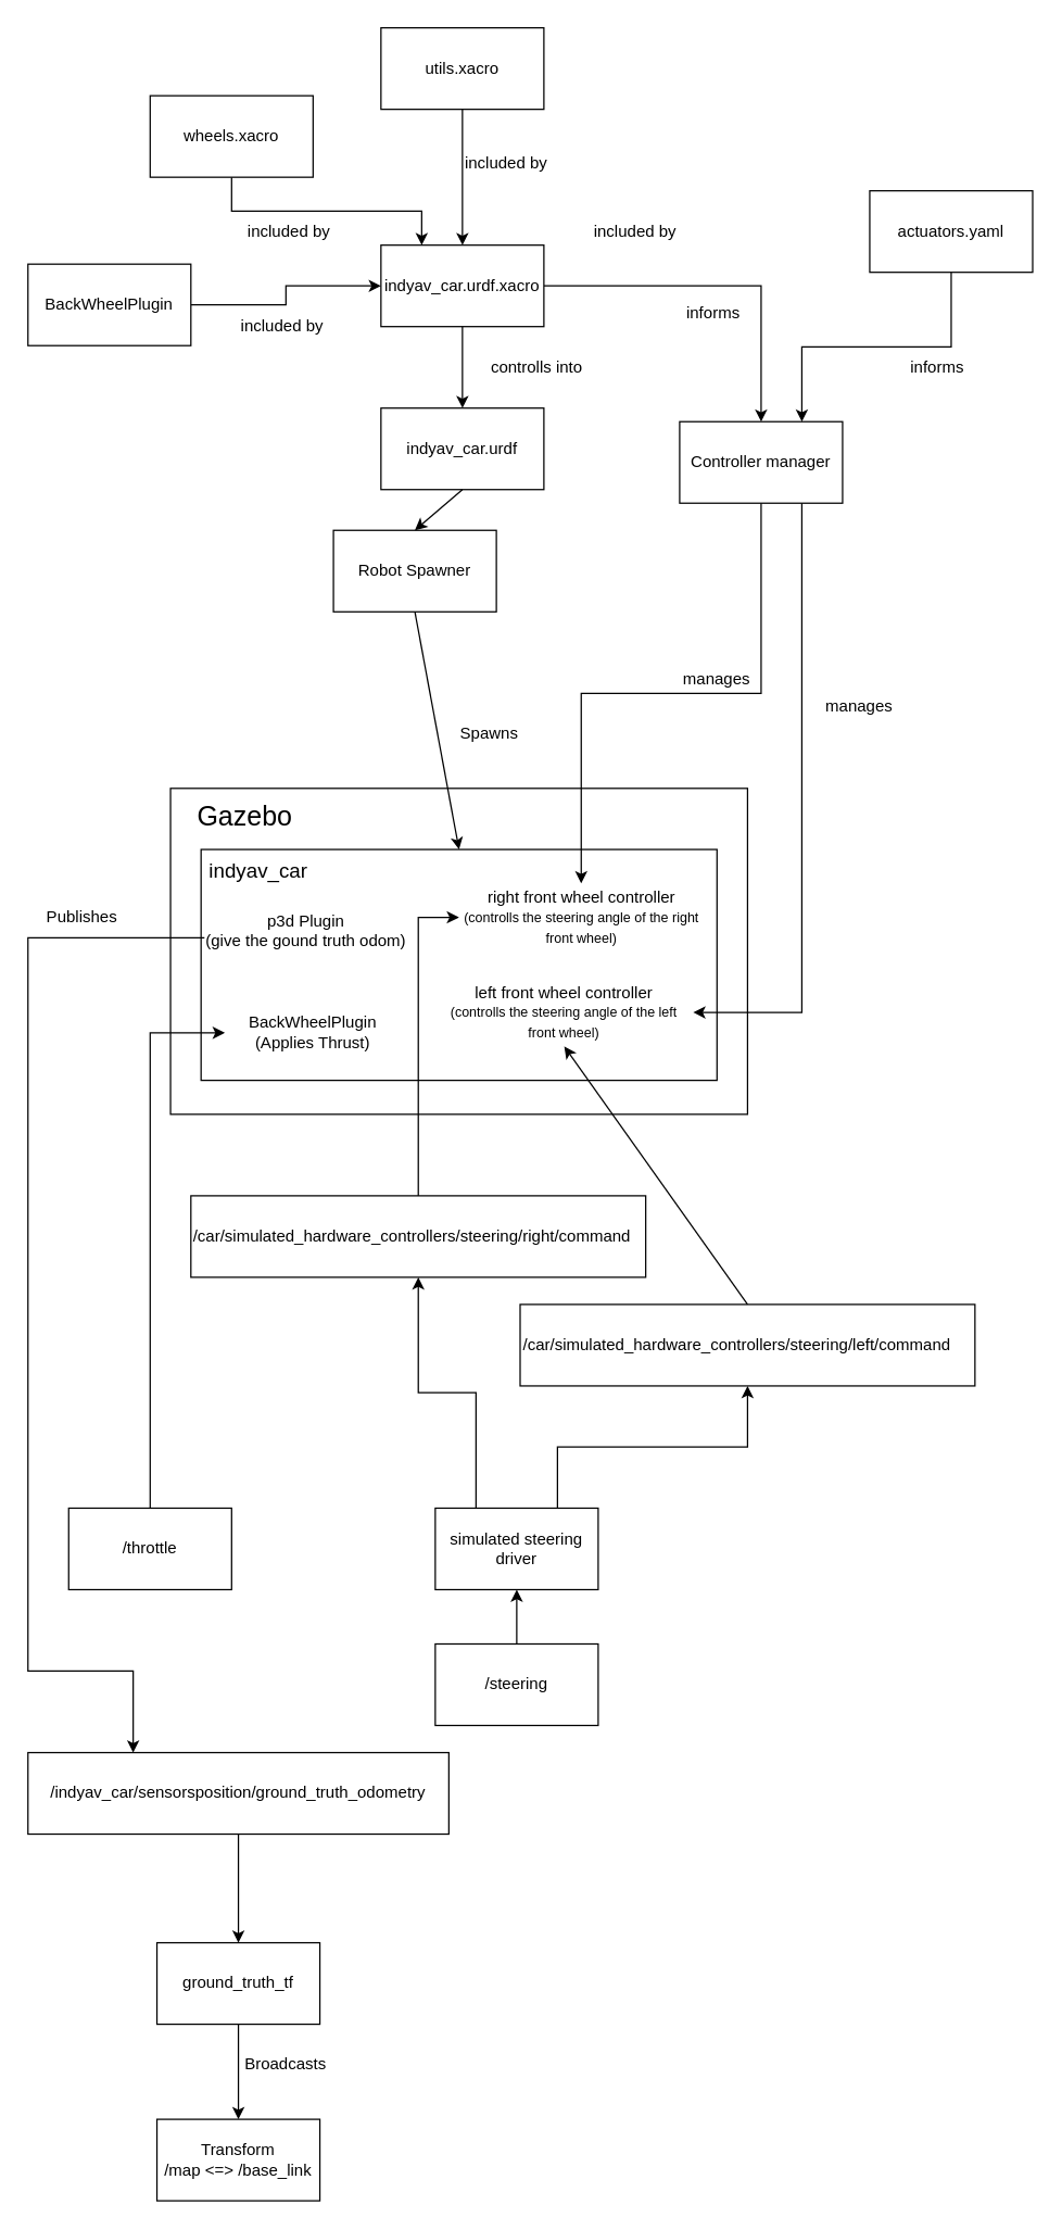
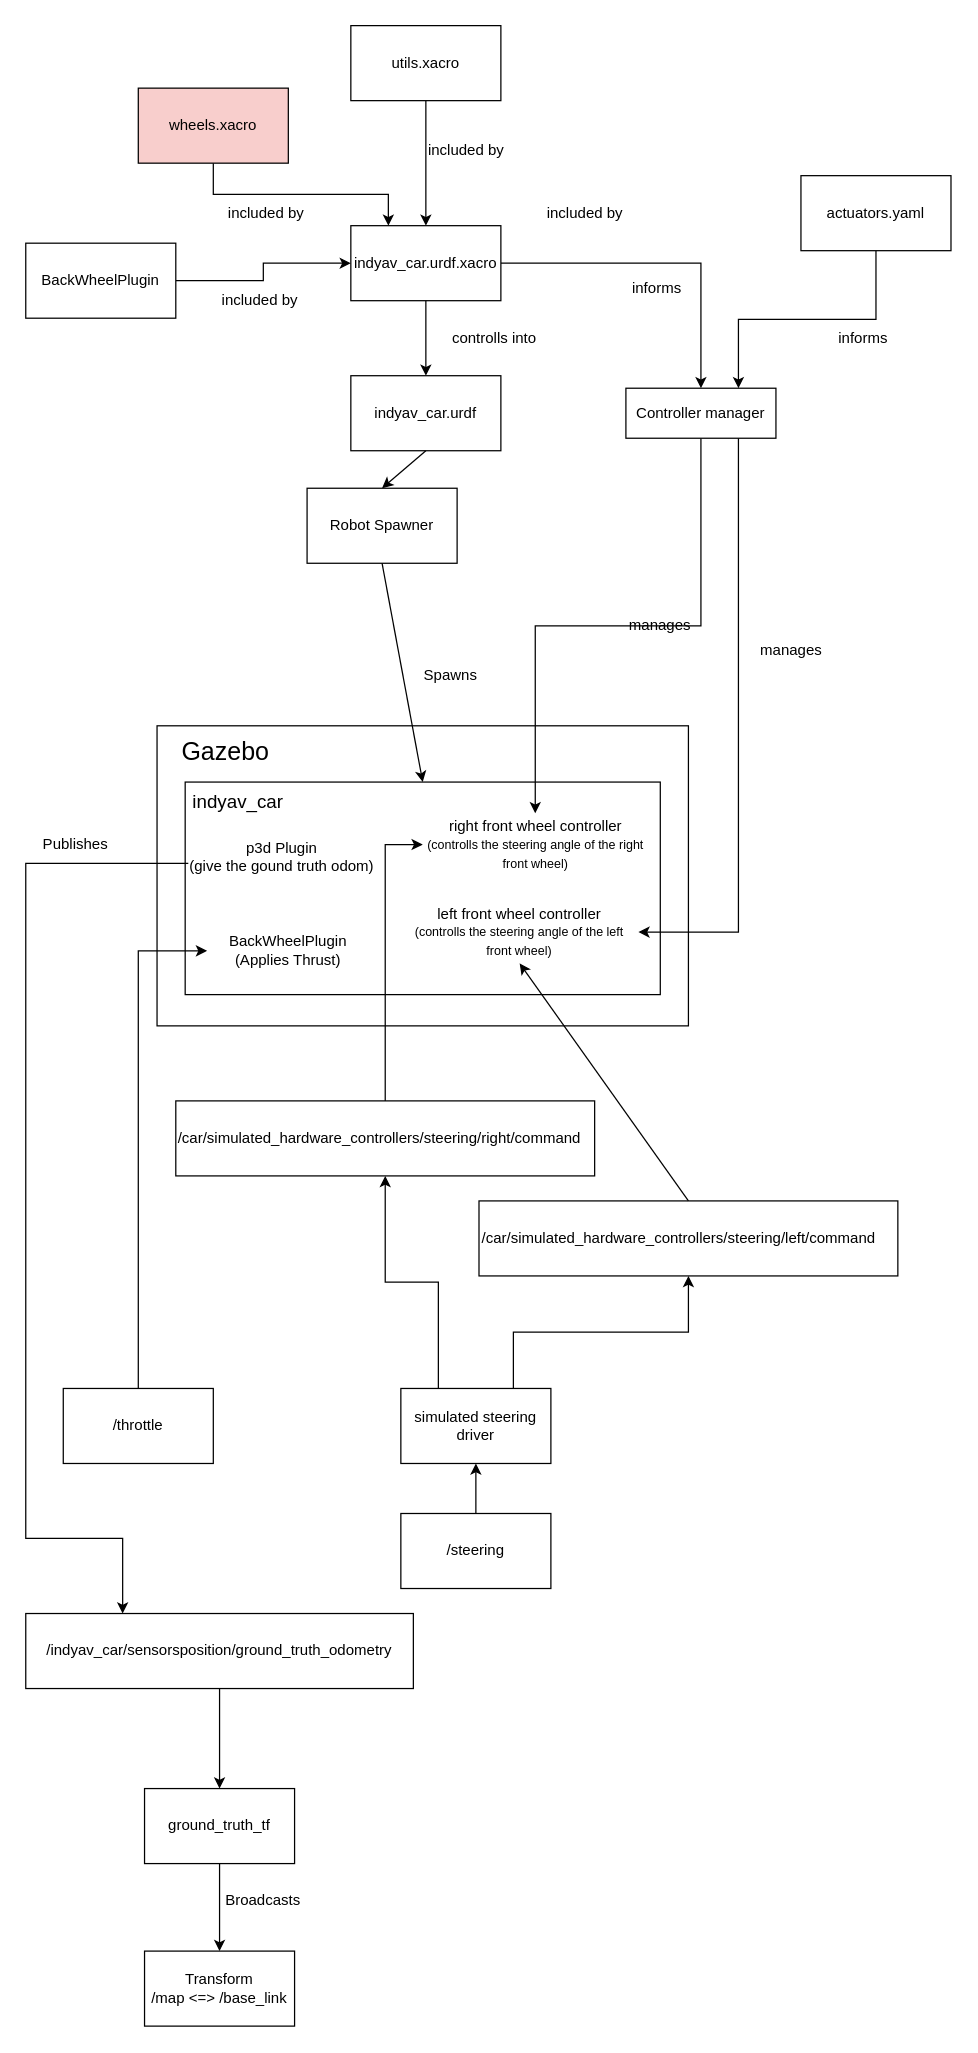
  <mxCell id="0" />
  <mxCell id="1" parent="0" />
  <mxCell id="2" value="" style="rounded=0;whiteSpace=wrap;html=1;" parent="1" vertex="1"><mxGeometry x="125" y="580" width="425" height="240" as="geometry" /></mxCell>
  <mxCell id="3" value="&lt;font style=&quot;font-size: 20px&quot;&gt;Gazebo&lt;/font&gt;" style="text;html=1;strokeColor=none;fillColor=none;align=center;verticalAlign=middle;whiteSpace=wrap;rounded=0;" parent="1" vertex="1"><mxGeometry x="140" y="590" width="80" height="20" as="geometry" /></mxCell>
  <mxCell id="4" value="" style="rounded=0;whiteSpace=wrap;html=1;" parent="1" vertex="1"><mxGeometry x="147.5" y="625" width="380" height="170" as="geometry" /></mxCell>
  <mxCell id="5" value="&lt;font style=&quot;font-size: 15px&quot;&gt;indyav_car&lt;/font&gt;" style="text;html=1;strokeColor=none;fillColor=none;align=center;verticalAlign=middle;whiteSpace=wrap;rounded=0;" parent="1" vertex="1"><mxGeometry x="150" y="630" width="80" height="20" as="geometry" /></mxCell>
  <mxCell id="6" value="left front wheel controller&lt;br&gt;&lt;font size=&quot;1&quot;&gt;(controlls the steering angle of the left front wheel)&lt;/font&gt;" style="text;html=1;strokeColor=none;fillColor=none;align=center;verticalAlign=middle;whiteSpace=wrap;rounded=0;" parent="1" vertex="1"><mxGeometry x="320" y="720" width="190" height="50" as="geometry" /></mxCell>
  <mxCell id="7" value="&lt;font&gt;right front wheel controller&lt;br&gt;&lt;font size=&quot;1&quot;&gt;(controlls the steering angle of the right front wheel)&lt;br&gt;&lt;/font&gt;&lt;/font&gt;" style="text;html=1;strokeColor=none;fillColor=none;align=center;verticalAlign=middle;whiteSpace=wrap;rounded=0;" parent="1" vertex="1"><mxGeometry x="337.5" y="650" width="180" height="50" as="geometry" /></mxCell>
  <mxCell id="8" value="BackWheelPlugin&lt;br&gt;(Applies Thrust)" style="text;html=1;strokeColor=none;fillColor=none;align=center;verticalAlign=middle;whiteSpace=wrap;rounded=0;" parent="1" vertex="1"><mxGeometry x="165" y="740" width="130" height="40" as="geometry" /></mxCell>
  <mxCell id="9" value="Robot Spawner" style="rounded=0;whiteSpace=wrap;html=1;" parent="1" vertex="1"><mxGeometry x="245" y="390" width="120" height="60" as="geometry" /></mxCell>
  <mxCell id="10" value="" style="endArrow=classic;html=1;exitX=0.5;exitY=1;exitDx=0;exitDy=0;entryX=0.5;entryY=0;entryDx=0;entryDy=0;" parent="1" source="9" target="4" edge="1"><mxGeometry width="50" height="50" relative="1" as="geometry"><mxPoint x="130" y="890" as="sourcePoint" /><mxPoint x="180" y="840" as="targetPoint" /></mxGeometry></mxCell>
  <mxCell id="11" value="Spawns" style="text;html=1;strokeColor=none;fillColor=none;align=center;verticalAlign=middle;whiteSpace=wrap;rounded=0;" parent="1" vertex="1"><mxGeometry x="340" y="530" width="40" height="20" as="geometry" /></mxCell>
  <mxCell id="12" value="indyav_car.urdf" style="rounded=0;whiteSpace=wrap;html=1;" parent="1" vertex="1"><mxGeometry x="280" y="300" width="120" height="60" as="geometry" /></mxCell>
  <mxCell id="13" value="" style="endArrow=classic;html=1;exitX=0.5;exitY=1;exitDx=0;exitDy=0;entryX=0.5;entryY=0;entryDx=0;entryDy=0;" parent="1" source="12" target="9" edge="1"><mxGeometry width="50" height="50" relative="1" as="geometry"><mxPoint x="130" y="890" as="sourcePoint" /><mxPoint x="180" y="840" as="targetPoint" /></mxGeometry></mxCell>
  <mxCell id="14" style="edgeStyle=orthogonalEdgeStyle;rounded=0;orthogonalLoop=1;jettySize=auto;html=1;exitX=1;exitY=0.5;exitDx=0;exitDy=0;entryX=0.5;entryY=0;entryDx=0;entryDy=0;" parent="1" source="15" target="30" edge="1"><mxGeometry relative="1" as="geometry" /></mxCell>
  <mxCell id="15" value="indyav_car.urdf.xacro" style="rounded=0;whiteSpace=wrap;html=1;" parent="1" vertex="1"><mxGeometry x="280" y="180" width="120" height="60" as="geometry" /></mxCell>
  <mxCell id="16" value="" style="endArrow=classic;html=1;exitX=0.5;exitY=1;exitDx=0;exitDy=0;entryX=0.5;entryY=0;entryDx=0;entryDy=0;" parent="1" source="15" target="12" edge="1"><mxGeometry width="50" height="50" relative="1" as="geometry"><mxPoint x="130" y="890" as="sourcePoint" /><mxPoint x="180" y="840" as="targetPoint" /></mxGeometry></mxCell>
  <mxCell id="17" value="controlls into" style="text;html=1;strokeColor=none;fillColor=none;align=center;verticalAlign=middle;whiteSpace=wrap;rounded=0;" parent="1" vertex="1"><mxGeometry x="350" y="260" width="90" height="20" as="geometry" /></mxCell>
  <mxCell id="18" style="edgeStyle=orthogonalEdgeStyle;rounded=0;orthogonalLoop=1;jettySize=auto;html=1;exitX=0.5;exitY=1;exitDx=0;exitDy=0;entryX=0.25;entryY=0;entryDx=0;entryDy=0;" parent="1" source="19" target="15" edge="1"><mxGeometry relative="1" as="geometry" /></mxCell>
- <mxCell id="19" value="wheels.xacro" style="rounded=0;whiteSpace=wrap;html=1;" parent="1" vertex="1"><mxGeometry x="110" y="70" width="120" height="60" as="geometry" /></mxCell>
+ <mxCell id="19" value="wheels.xacro" style="rounded=0;whiteSpace=wrap;html=1;fillColor=#f8cecc;" parent="1" vertex="1"><mxGeometry x="110" y="70" width="120" height="60" as="geometry" /></mxCell>
  <mxCell id="20" style="edgeStyle=orthogonalEdgeStyle;rounded=0;orthogonalLoop=1;jettySize=auto;html=1;exitX=0.5;exitY=1;exitDx=0;exitDy=0;entryX=0.5;entryY=0;entryDx=0;entryDy=0;" parent="1" source="21" target="15" edge="1"><mxGeometry relative="1" as="geometry" /></mxCell>
  <mxCell id="21" value="utils.xacro" style="rounded=0;whiteSpace=wrap;html=1;" parent="1" vertex="1"><mxGeometry x="280" y="20" width="120" height="60" as="geometry" /></mxCell>
  <mxCell id="22" style="edgeStyle=orthogonalEdgeStyle;rounded=0;orthogonalLoop=1;jettySize=auto;html=1;exitX=1;exitY=0.5;exitDx=0;exitDy=0;entryX=0;entryY=0.5;entryDx=0;entryDy=0;" parent="1" source="23" target="15" edge="1"><mxGeometry relative="1" as="geometry" /></mxCell>
  <mxCell id="23" value="BackWheelPlugin" style="rounded=0;whiteSpace=wrap;html=1;" parent="1" vertex="1"><mxGeometry x="20" y="194" width="120" height="60" as="geometry" /></mxCell>
  <mxCell id="24" value="included by" style="text;html=1;strokeColor=none;fillColor=none;align=center;verticalAlign=middle;whiteSpace=wrap;rounded=0;" parent="1" vertex="1"><mxGeometry x="180" y="160" width="65" height="20" as="geometry" /></mxCell>
  <mxCell id="25" value="included by" style="text;html=1;strokeColor=none;fillColor=none;align=center;verticalAlign=middle;whiteSpace=wrap;rounded=0;" parent="1" vertex="1"><mxGeometry x="340" y="110" width="65" height="20" as="geometry" /></mxCell>
  <mxCell id="26" value="included by" style="text;html=1;strokeColor=none;fillColor=none;align=center;verticalAlign=middle;whiteSpace=wrap;rounded=0;" parent="1" vertex="1"><mxGeometry x="435" y="160" width="65" height="20" as="geometry" /></mxCell>
  <mxCell id="27" value="included by" style="text;html=1;strokeColor=none;fillColor=none;align=center;verticalAlign=middle;whiteSpace=wrap;rounded=0;" parent="1" vertex="1"><mxGeometry x="175" y="230" width="65" height="20" as="geometry" /></mxCell>
  <mxCell id="28" style="edgeStyle=orthogonalEdgeStyle;rounded=0;orthogonalLoop=1;jettySize=auto;html=1;exitX=0.5;exitY=1;exitDx=0;exitDy=0;entryX=0.5;entryY=0;entryDx=0;entryDy=0;" parent="1" source="30" target="7" edge="1"><mxGeometry relative="1" as="geometry" /></mxCell>
  <mxCell id="29" style="edgeStyle=orthogonalEdgeStyle;rounded=0;orthogonalLoop=1;jettySize=auto;html=1;exitX=0.75;exitY=1;exitDx=0;exitDy=0;entryX=1;entryY=0.5;entryDx=0;entryDy=0;" parent="1" source="30" target="6" edge="1"><mxGeometry relative="1" as="geometry" /></mxCell>
- <mxCell id="30" value="Controller manager" style="rounded=0;whiteSpace=wrap;html=1;" parent="1" vertex="1"><mxGeometry x="500" width="120" height="60" as="geometry" y="310" /></mxCell>
+ <mxCell id="30" value="Controller manager" style="rounded=0;whiteSpace=wrap;html=1;" parent="1" vertex="1"><mxGeometry x="500" y="310" width="120" height="40" as="geometry" /></mxCell>
  <mxCell id="31" style="edgeStyle=orthogonalEdgeStyle;rounded=0;orthogonalLoop=1;jettySize=auto;html=1;exitX=0.5;exitY=1;exitDx=0;exitDy=0;entryX=0.75;entryY=0;entryDx=0;entryDy=0;" parent="1" source="32" target="30" edge="1"><mxGeometry relative="1" as="geometry" /></mxCell>
  <mxCell id="32" value="actuators.yaml" style="rounded=0;whiteSpace=wrap;html=1;" parent="1" vertex="1"><mxGeometry x="640" y="140" width="120" height="60" as="geometry" /></mxCell>
  <mxCell id="33" value="informs" style="text;html=1;strokeColor=none;fillColor=none;align=center;verticalAlign=middle;whiteSpace=wrap;rounded=0;" parent="1" vertex="1"><mxGeometry x="500" y="220" width="50" height="20" as="geometry" /></mxCell>
  <mxCell id="34" value="informs" style="text;html=1;strokeColor=none;fillColor=none;align=center;verticalAlign=middle;whiteSpace=wrap;rounded=0;" parent="1" vertex="1"><mxGeometry x="665" y="260" width="50" height="20" as="geometry" /></mxCell>
  <mxCell id="35" value="manages" style="text;html=1;strokeColor=none;fillColor=none;align=center;verticalAlign=middle;whiteSpace=wrap;rounded=0;" parent="1" vertex="1"><mxGeometry x="600" y="510" width="65" height="20" as="geometry" /></mxCell>
  <mxCell id="36" value="manages" style="text;html=1;strokeColor=none;fillColor=none;align=center;verticalAlign=middle;whiteSpace=wrap;rounded=0;" parent="1" vertex="1"><mxGeometry x="495" y="490" width="65" height="20" as="geometry" /></mxCell>
  <mxCell id="37" style="edgeStyle=orthogonalEdgeStyle;rounded=0;orthogonalLoop=1;jettySize=auto;html=1;exitX=0.5;exitY=0;exitDx=0;exitDy=0;entryX=0;entryY=0.5;entryDx=0;entryDy=0;" parent="1" source="38" target="7" edge="1"><mxGeometry relative="1" as="geometry" /></mxCell>
  <mxCell id="38" value="/car/simulated_hardware_controllers/steering/right/command" style="rounded=0;whiteSpace=wrap;html=1;align=left;" parent="1" vertex="1"><mxGeometry x="140" y="880" width="335" height="60" as="geometry" /></mxCell>
  <mxCell id="39" value="/car/simulated_hardware_controllers/steering/left/command" style="rounded=0;whiteSpace=wrap;html=1;align=left;" parent="1" vertex="1"><mxGeometry x="382.5" y="960" width="335" height="60" as="geometry" /></mxCell>
  <mxCell id="40" value="" style="endArrow=classic;html=1;exitX=0.5;exitY=0;exitDx=0;exitDy=0;entryX=0.5;entryY=1;entryDx=0;entryDy=0;" parent="1" source="39" target="6" edge="1"><mxGeometry width="50" height="50" relative="1" as="geometry"><mxPoint x="20" y="1090" as="sourcePoint" /><mxPoint x="70" y="1040" as="targetPoint" /></mxGeometry></mxCell>
  <mxCell id="41" style="edgeStyle=orthogonalEdgeStyle;rounded=0;orthogonalLoop=1;jettySize=auto;html=1;exitX=0.25;exitY=0;exitDx=0;exitDy=0;entryX=0.5;entryY=1;entryDx=0;entryDy=0;" parent="1" source="43" target="38" edge="1"><mxGeometry relative="1" as="geometry" /></mxCell>
  <mxCell id="42" style="edgeStyle=orthogonalEdgeStyle;rounded=0;orthogonalLoop=1;jettySize=auto;html=1;exitX=0.75;exitY=0;exitDx=0;exitDy=0;entryX=0.5;entryY=1;entryDx=0;entryDy=0;" parent="1" source="43" target="39" edge="1"><mxGeometry relative="1" as="geometry" /></mxCell>
  <mxCell id="43" value="simulated steering driver" style="rounded=0;whiteSpace=wrap;html=1;" parent="1" vertex="1"><mxGeometry x="320" y="1110" width="120" height="60" as="geometry" /></mxCell>
  <mxCell id="44" style="edgeStyle=orthogonalEdgeStyle;rounded=0;orthogonalLoop=1;jettySize=auto;html=1;exitX=0.5;exitY=0;exitDx=0;exitDy=0;entryX=0.5;entryY=1;entryDx=0;entryDy=0;" parent="1" source="45" target="43" edge="1"><mxGeometry relative="1" as="geometry" /></mxCell>
  <mxCell id="45" value="/steering" style="rounded=0;whiteSpace=wrap;html=1;" parent="1" vertex="1"><mxGeometry x="320" y="1210" width="120" height="60" as="geometry" /></mxCell>
  <mxCell id="46" style="edgeStyle=orthogonalEdgeStyle;rounded=0;orthogonalLoop=1;jettySize=auto;html=1;exitX=0.5;exitY=0;exitDx=0;exitDy=0;entryX=0;entryY=0.5;entryDx=0;entryDy=0;" parent="1" source="47" target="8" edge="1"><mxGeometry relative="1" as="geometry" /></mxCell>
  <mxCell id="47" value="/throttle" style="rounded=0;whiteSpace=wrap;html=1;" parent="1" vertex="1"><mxGeometry x="50" y="1110" width="120" height="60" as="geometry" /></mxCell>
  <mxCell id="48" style="edgeStyle=orthogonalEdgeStyle;rounded=0;orthogonalLoop=1;jettySize=auto;html=1;exitX=0;exitY=0.75;exitDx=0;exitDy=0;entryX=0.25;entryY=0;entryDx=0;entryDy=0;" edge="1" parent="1" source="49" target="50"><mxGeometry relative="1" as="geometry"><Array as="points"><mxPoint x="20" y="690" /><mxPoint x="20" y="1230" /><mxPoint x="98" y="1230" /></Array></mxGeometry></mxCell>
  <mxCell id="49" value="p3d Plugin&lt;br&gt;(give the gound truth odom)" style="text;html=1;strokeColor=none;fillColor=none;align=center;verticalAlign=middle;whiteSpace=wrap;rounded=0;" vertex="1" parent="1"><mxGeometry x="150" y="675" width="150" height="20" as="geometry" /></mxCell>
  <mxCell id="50" value="/indyav_car/sensorsposition/ground_truth_odometry" style="rounded=0;whiteSpace=wrap;html=1;" vertex="1" parent="1"><mxGeometry x="20" y="1290" width="310" height="60" as="geometry" /></mxCell>
  <mxCell id="51" value="ground_truth_tf" style="rounded=0;whiteSpace=wrap;html=1;" vertex="1" parent="1"><mxGeometry x="115" y="1430" width="120" height="60" as="geometry" /></mxCell>
  <mxCell id="52" value="" style="endArrow=classic;html=1;exitX=0.5;exitY=1;exitDx=0;exitDy=0;entryX=0.5;entryY=0;entryDx=0;entryDy=0;" edge="1" parent="1" source="50" target="51"><mxGeometry width="50" height="50" relative="1" as="geometry"><mxPoint x="10" y="1560" as="sourcePoint" /><mxPoint x="60" y="1510" as="targetPoint" /></mxGeometry></mxCell>
  <mxCell id="53" value="Publishes" style="text;html=1;strokeColor=none;fillColor=none;align=center;verticalAlign=middle;whiteSpace=wrap;rounded=0;" vertex="1" parent="1"><mxGeometry x="30" y="665" width="60" height="20" as="geometry" /></mxCell>
  <mxCell id="54" value="Transform&lt;br&gt;/map &amp;lt;=&amp;gt; /base_link" style="rounded=0;whiteSpace=wrap;html=1;" vertex="1" parent="1"><mxGeometry x="115" y="1560" width="120" height="60" as="geometry" /></mxCell>
  <mxCell id="55" value="" style="endArrow=classic;html=1;exitX=0.5;exitY=1;exitDx=0;exitDy=0;entryX=0.5;entryY=0;entryDx=0;entryDy=0;" edge="1" parent="1" source="51" target="54"><mxGeometry width="50" height="50" relative="1" as="geometry"><mxPoint x="10" y="1720" as="sourcePoint" /><mxPoint x="60" y="1670" as="targetPoint" /></mxGeometry></mxCell>
  <mxCell id="56" value="Broadcasts" style="text;html=1;strokeColor=none;fillColor=none;align=center;verticalAlign=middle;whiteSpace=wrap;rounded=0;" vertex="1" parent="1"><mxGeometry x="170" y="1510" width="80" height="20" as="geometry" /></mxCell>
